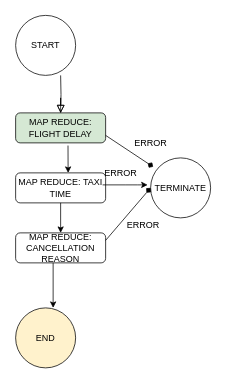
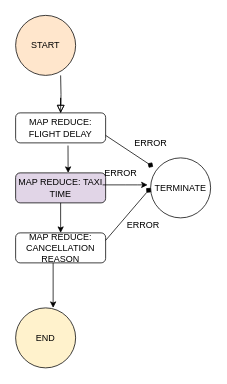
  <mxCell id="0" />
  <mxCell id="1" parent="0" />
  <mxCell id="2" value="" style="rounded=0;html=1;jettySize=auto;orthogonalLoop=1;fontSize=11;endArrow=block;endFill=0;endSize=8;strokeWidth=1;shadow=0;labelBackgroundColor=none;edgeStyle=orthogonalEdgeStyle;" parent="1" source="4" edge="1"><mxGeometry relative="1" as="geometry"><mxPoint x="80" y="100" as="sourcePoint" /><mxPoint x="80" y="150" as="targetPoint" /></mxGeometry></mxCell>
- <mxCell id="3" value="START" style="ellipse;whiteSpace=wrap;html=1;aspect=fixed;" vertex="1" parent="1"><mxGeometry x="20" y="20" width="80" height="80" as="geometry" /></mxCell>
- <mxCell id="4" value="MAP REDUCE: FLIGHT DELAY" style="rounded=1;whiteSpace=wrap;html=1;fontSize=12;glass=0;strokeWidth=1;shadow=0;fillColor=#d5e8d4;" parent="1" vertex="1"><mxGeometry x="20" y="150" width="120" height="40" as="geometry" /></mxCell>
+ <mxCell id="3" value="START" style="ellipse;whiteSpace=wrap;html=1;aspect=fixed;fillColor=#ffe6cc;" vertex="1" parent="1"><mxGeometry x="20" y="20" width="80" height="80" as="geometry" /></mxCell>
+ <mxCell id="4" value="MAP REDUCE: FLIGHT DELAY" style="rounded=1;whiteSpace=wrap;html=1;fontSize=12;glass=0;strokeWidth=1;shadow=0;" parent="1" vertex="1"><mxGeometry x="20" y="150" width="120" height="40" as="geometry" /></mxCell>
  <mxCell id="5" value="" style="rounded=0;html=1;jettySize=auto;orthogonalLoop=1;fontSize=11;endArrow=block;endFill=0;endSize=8;strokeWidth=1;shadow=0;labelBackgroundColor=none;edgeStyle=orthogonalEdgeStyle;" edge="1" parent="1" target="4"><mxGeometry relative="1" as="geometry"><mxPoint x="80" y="100" as="sourcePoint" /><mxPoint x="80" y="150" as="targetPoint" /></mxGeometry></mxCell>
- <mxCell id="6" value="MAP REDUCE: TAXI TIME" style="rounded=1;whiteSpace=wrap;html=1;fontSize=12;glass=0;strokeWidth=1;shadow=0;" vertex="1" parent="1"><mxGeometry x="20" y="230" width="120" height="40" as="geometry" /></mxCell>
+ <mxCell id="6" value="MAP REDUCE: TAXI TIME" style="rounded=1;whiteSpace=wrap;html=1;fontSize=12;glass=0;strokeWidth=1;shadow=0;fillColor=#e1d5e7;" vertex="1" parent="1"><mxGeometry x="20" y="230" width="120" height="40" as="geometry" /></mxCell>
  <mxCell id="7" value="MAP REDUCE: CANCELLATION REASON" style="rounded=1;whiteSpace=wrap;html=1;fontSize=12;glass=0;strokeWidth=1;shadow=0;" vertex="1" parent="1"><mxGeometry x="20" y="310" width="120" height="40" as="geometry" /></mxCell>
  <mxCell id="8" value="END" style="ellipse;whiteSpace=wrap;html=1;aspect=fixed;fillColor=#fff2cc;" vertex="1" parent="1"><mxGeometry x="20" y="410" width="80" height="80" as="geometry" /></mxCell>
  <mxCell id="9" value="TERMINATE" style="ellipse;whiteSpace=wrap;html=1;aspect=fixed;" vertex="1" parent="1"><mxGeometry x="200" y="210" width="80" height="80" as="geometry" /></mxCell>
  <mxCell id="10" value="" style="endArrow=classic;html=1;" edge="1" parent="1"><mxGeometry width="50" height="50" relative="1" as="geometry"><mxPoint x="70" y="350" as="sourcePoint" /><mxPoint x="70" y="410" as="targetPoint" /></mxGeometry></mxCell>
  <mxCell id="11" value="" style="endArrow=classic;html=1;" edge="1" parent="1"><mxGeometry width="50" height="50" relative="1" as="geometry"><mxPoint x="136" y="246" as="sourcePoint" /><mxPoint x="196" y="246" as="targetPoint" /><Array as="points"><mxPoint x="176" y="246" /></Array></mxGeometry></mxCell>
  <mxCell id="12" value="ERROR" style="text;html=1;align=center;verticalAlign=middle;resizable=0;points=[];autosize=1;" vertex="1" parent="1"><mxGeometry x="130" y="220" width="60" height="20" as="geometry" /></mxCell>
  <mxCell id="13" value="" style="endArrow=classic;html=1;entryX=0.5;entryY=0;entryDx=0;entryDy=0;" edge="1" parent="1" target="7"><mxGeometry width="50" height="50" relative="1" as="geometry"><mxPoint x="80" y="270" as="sourcePoint" /><mxPoint x="80" y="320" as="targetPoint" /></mxGeometry></mxCell>
  <mxCell id="14" value="" style="endArrow=classic;html=1;exitX=0.582;exitY=1.089;exitDx=0;exitDy=0;exitPerimeter=0;" edge="1" parent="1" source="4"><mxGeometry width="50" height="50" relative="1" as="geometry"><mxPoint x="90" y="180" as="sourcePoint" /><mxPoint x="90" y="230" as="targetPoint" /></mxGeometry></mxCell>
  <mxCell id="15" value="" style="endArrow=diamond;html=1;exitX=1;exitY=0.75;exitDx=0;exitDy=0;entryX=0.041;entryY=0.149;entryDx=0;entryDy=0;entryPerimeter=0;" edge="1" parent="1" source="4" target="9"><mxGeometry width="50" height="50" relative="1" as="geometry"><mxPoint x="170" y="280" as="sourcePoint" /><mxPoint x="220" y="230" as="targetPoint" /></mxGeometry></mxCell>
  <mxCell id="16" value="" style="endArrow=diamond;html=1;exitX=1;exitY=0.25;exitDx=0;exitDy=0;entryX=0;entryY=0.5;entryDx=0;entryDy=0;" edge="1" parent="1" source="7" target="9"><mxGeometry width="50" height="50" relative="1" as="geometry"><mxPoint x="170" y="280" as="sourcePoint" /><mxPoint x="220" y="230" as="targetPoint" /></mxGeometry></mxCell>
  <mxCell id="17" value="ERROR" style="text;html=1;align=center;verticalAlign=middle;resizable=0;points=[];autosize=1;" vertex="1" parent="1"><mxGeometry x="170" y="180" width="60" height="20" as="geometry" /></mxCell>
  <mxCell id="18" value="ERROR" style="text;html=1;align=center;verticalAlign=middle;resizable=0;points=[];autosize=1;" vertex="1" parent="1"><mxGeometry x="160" y="290" width="60" height="20" as="geometry" /></mxCell>
